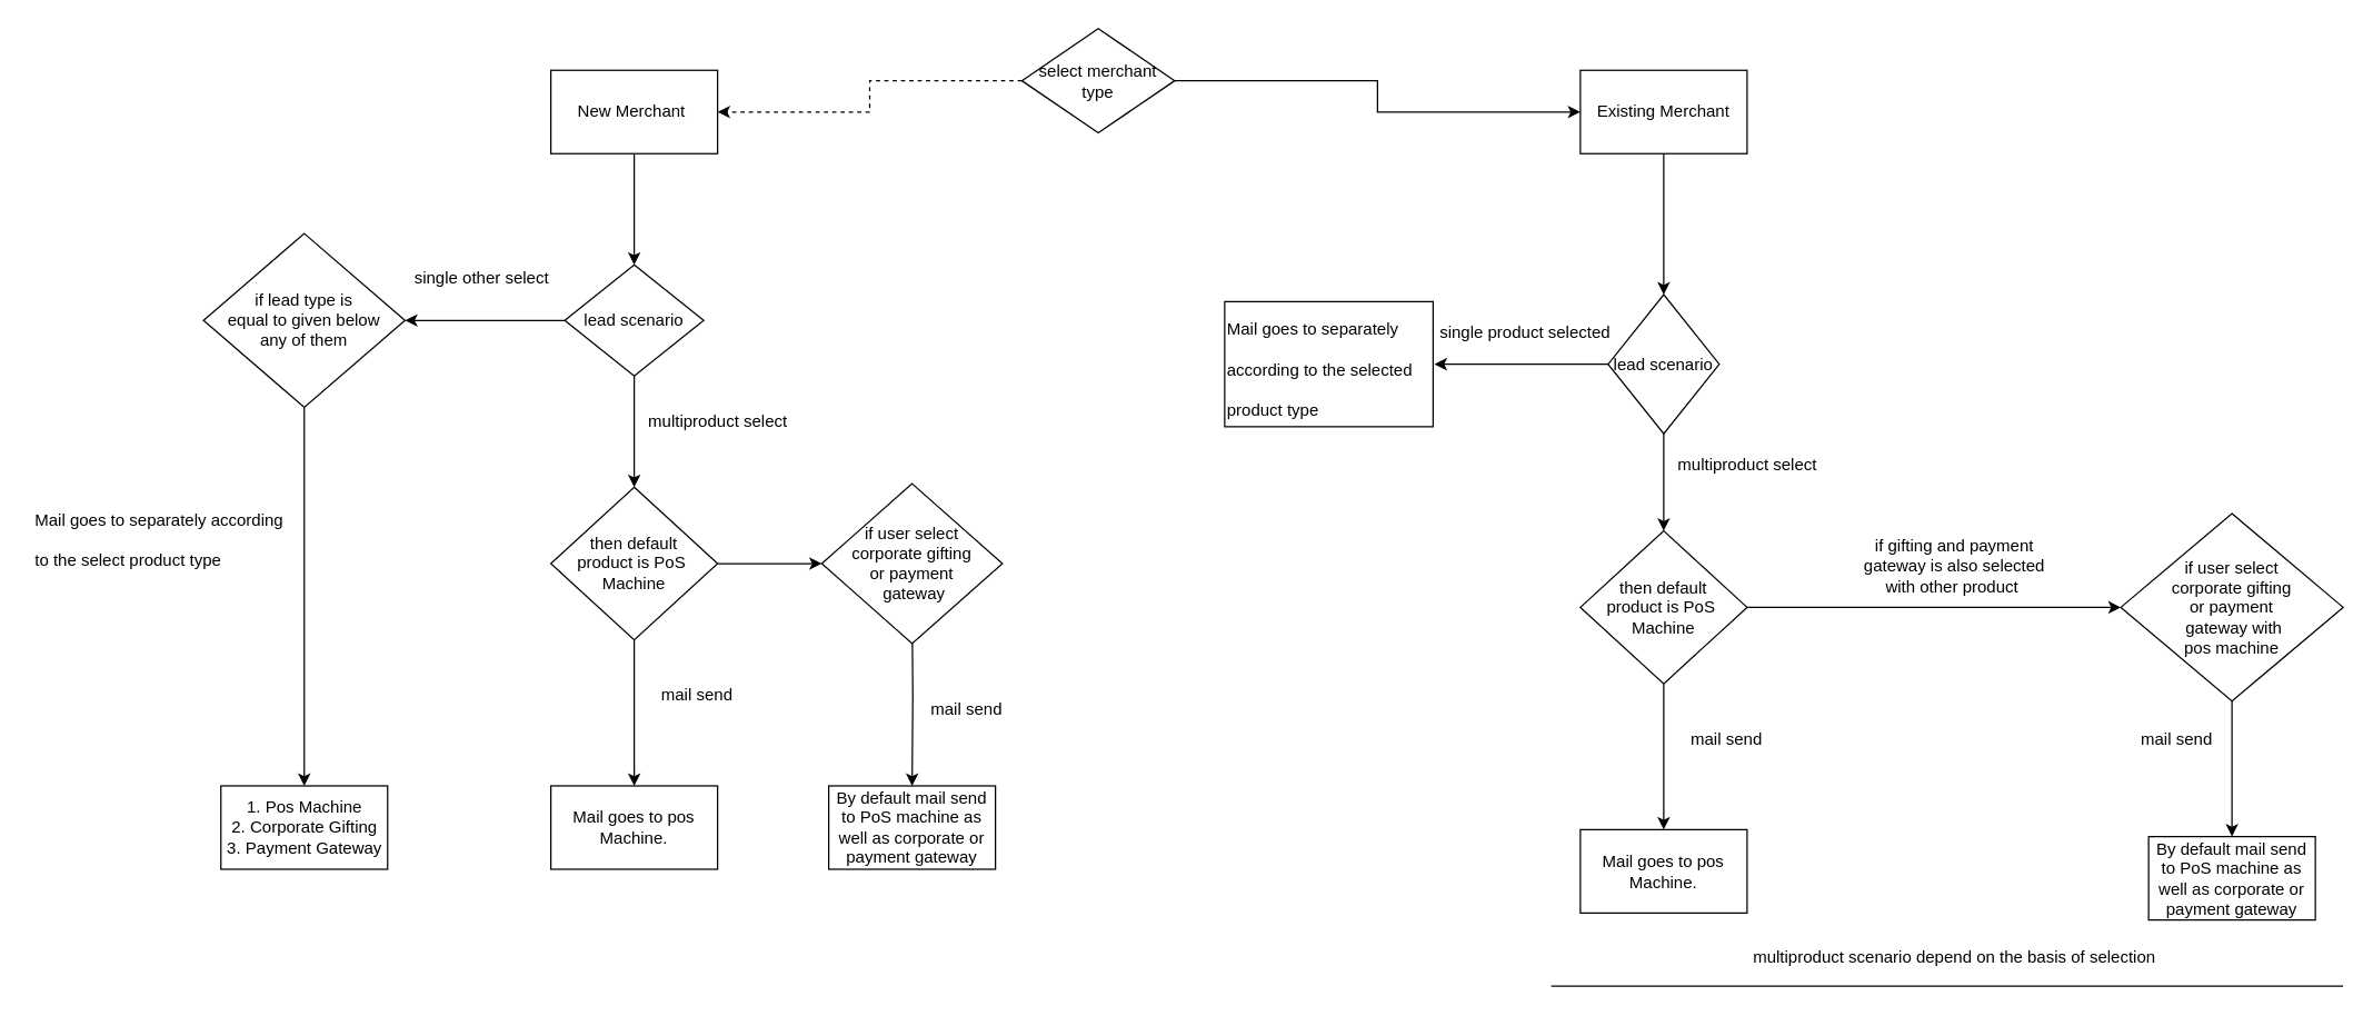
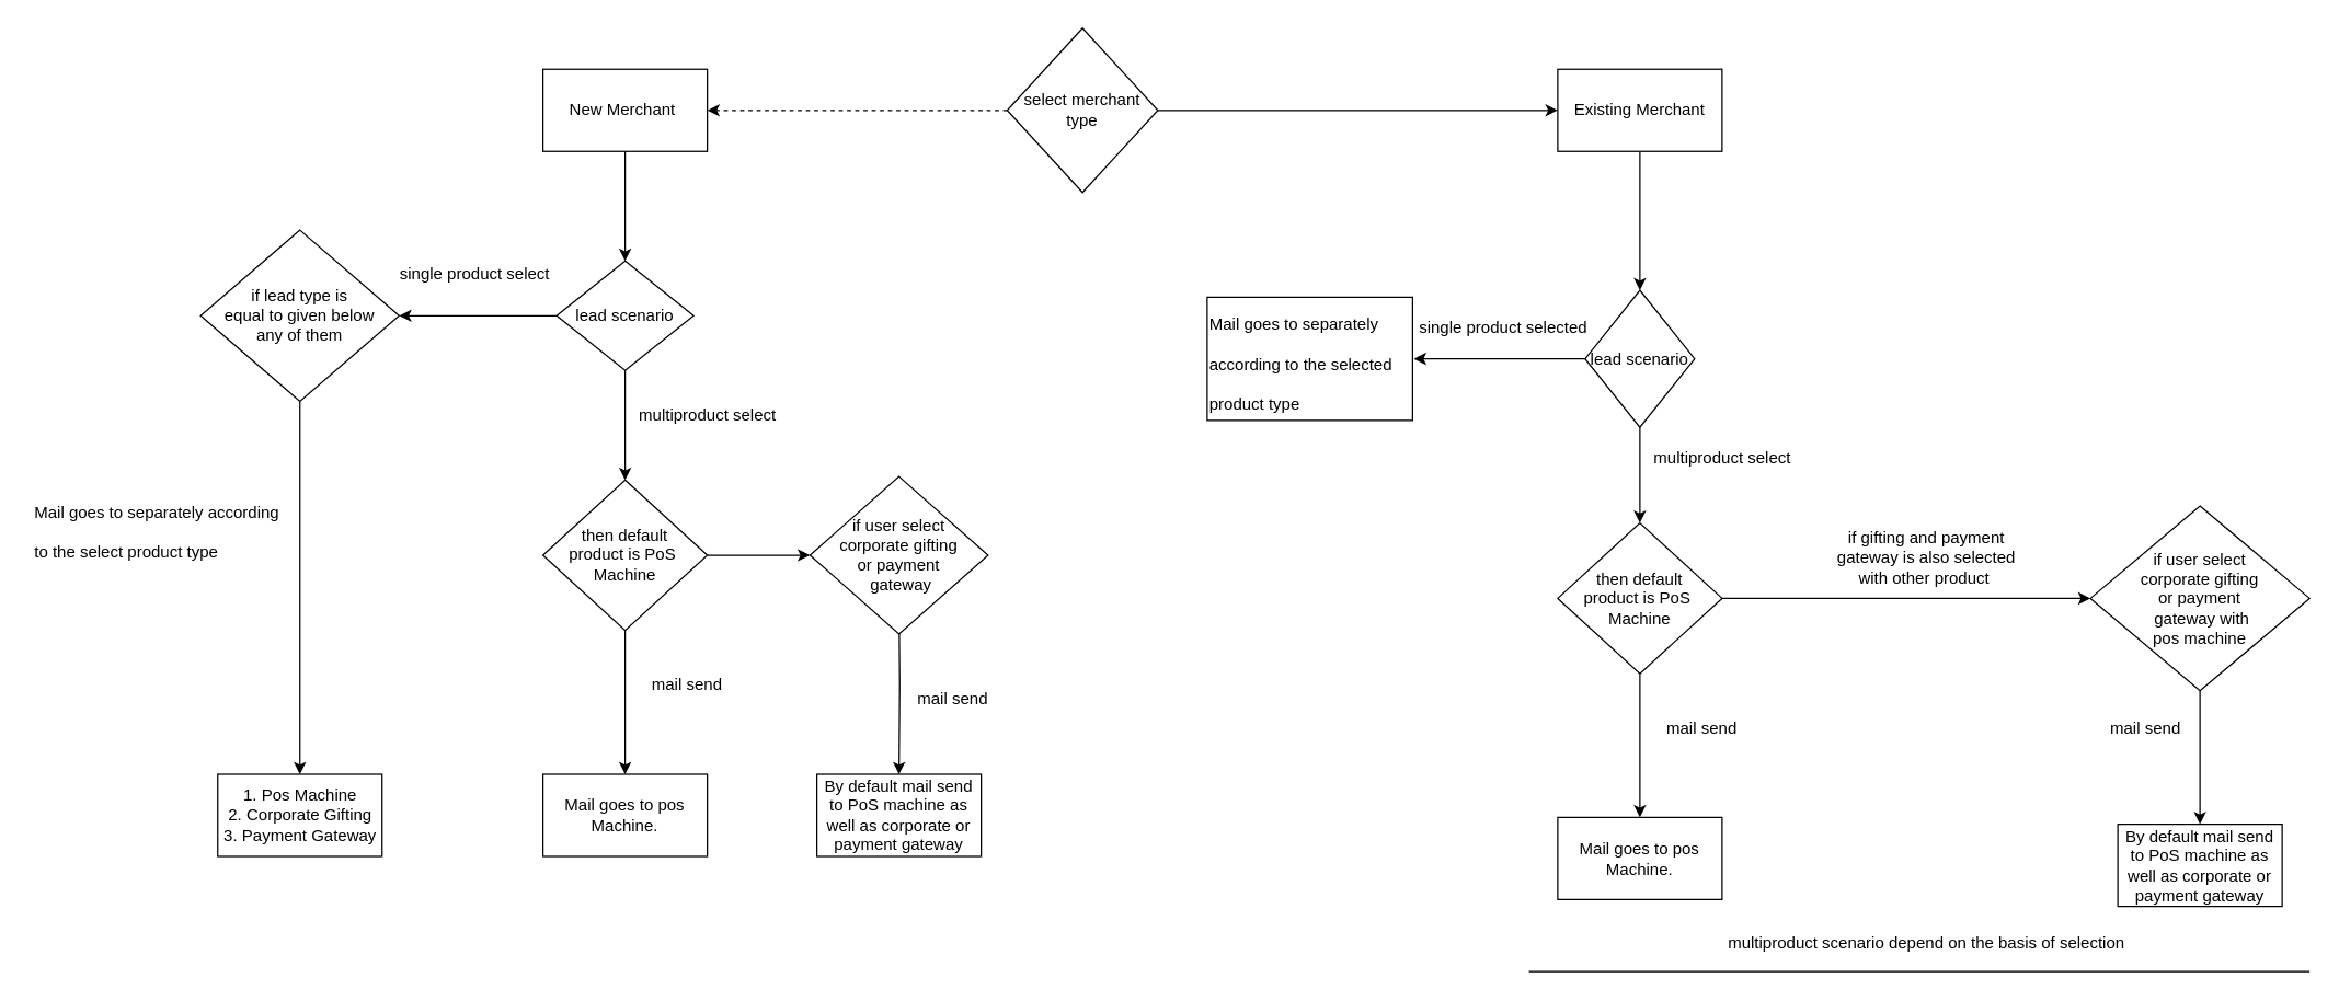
  <mxCell id="0" />
  <mxCell id="1" parent="0" />
  <mxCell id="2" value="" style="edgeStyle=orthogonalEdgeStyle;rounded=0;orthogonalLoop=1;jettySize=auto;html=1;exitX=0;exitY=0.5;exitDx=0;exitDy=0;dashed=1;" parent="1" source="4" target="6" edge="1"><mxGeometry relative="1" as="geometry"><mxPoint x="591" y="90" as="sourcePoint" /></mxGeometry></mxCell>
  <mxCell id="3" value="" style="edgeStyle=orthogonalEdgeStyle;rounded=0;orthogonalLoop=1;jettySize=auto;html=1;" parent="1" source="4" target="8" edge="1"><mxGeometry relative="1" as="geometry" /></mxCell>
- <mxCell id="4" value="select merchant type" style="rhombus;whiteSpace=wrap;html=1;" parent="1" vertex="1"><mxGeometry x="735" y="20" width="110" height="75" as="geometry" /></mxCell>
+ <mxCell id="4" value="select merchant type" style="rhombus;whiteSpace=wrap;html=1;" parent="1" vertex="1"><mxGeometry x="735" y="20" width="110" height="120" as="geometry" /></mxCell>
  <mxCell id="5" value="" style="edgeStyle=orthogonalEdgeStyle;rounded=0;orthogonalLoop=1;jettySize=auto;html=1;" parent="1" source="6" target="11" edge="1"><mxGeometry relative="1" as="geometry" /></mxCell>
  <mxCell id="6" value="New Merchant&amp;nbsp;" style="whiteSpace=wrap;html=1;" parent="1" vertex="1"><mxGeometry x="396" y="50" width="120" height="60" as="geometry" /></mxCell>
  <mxCell id="7" value="" style="edgeStyle=orthogonalEdgeStyle;rounded=0;orthogonalLoop=1;jettySize=auto;html=1;" parent="1" source="8" target="29" edge="1"><mxGeometry relative="1" as="geometry" /></mxCell>
  <mxCell id="8" value="Existing Merchant" style="whiteSpace=wrap;html=1;" parent="1" vertex="1"><mxGeometry x="1137" y="50" width="120" height="60" as="geometry" /></mxCell>
  <mxCell id="9" value="" style="edgeStyle=orthogonalEdgeStyle;rounded=0;orthogonalLoop=1;jettySize=auto;html=1;" parent="1" source="11" target="14" edge="1"><mxGeometry relative="1" as="geometry" /></mxCell>
  <mxCell id="10" value="" style="edgeStyle=orthogonalEdgeStyle;rounded=0;orthogonalLoop=1;jettySize=auto;html=1;" parent="1" source="11" target="19" edge="1"><mxGeometry relative="1" as="geometry" /></mxCell>
  <mxCell id="11" value="lead scenario" style="rhombus;whiteSpace=wrap;html=1;" parent="1" vertex="1"><mxGeometry x="406" y="190" width="100" height="80" as="geometry" /></mxCell>
- <mxCell id="12" value="single other select" style="text;html=1;align=center;verticalAlign=middle;resizable=0;points=[];autosize=1;" parent="1" vertex="1"><mxGeometry x="286" y="190" width="120" height="20" as="geometry" /></mxCell>
+ <mxCell id="12" value="single product select" style="text;html=1;align=center;verticalAlign=middle;resizable=0;points=[];autosize=1;" parent="1" vertex="1"><mxGeometry x="286" y="190" width="120" height="20" as="geometry" /></mxCell>
  <mxCell id="13" value="" style="edgeStyle=orthogonalEdgeStyle;rounded=0;orthogonalLoop=1;jettySize=auto;html=1;" parent="1" source="14" target="15" edge="1"><mxGeometry relative="1" as="geometry" /></mxCell>
  <mxCell id="14" value="if lead type is &lt;br&gt;equal to given below &lt;br&gt;any of them" style="rhombus;whiteSpace=wrap;html=1;" parent="1" vertex="1"><mxGeometry x="146" y="167.5" width="145" height="125" as="geometry" /></mxCell>
  <mxCell id="15" value="1. Pos Machine&lt;br&gt;2. Corporate Gifting&lt;br&gt;3. Payment Gateway" style="whiteSpace=wrap;html=1;" parent="1" vertex="1"><mxGeometry x="158.5" y="565" width="120" height="60" as="geometry" /></mxCell>
  <mxCell id="16" value="&lt;h1&gt;&lt;span style=&quot;font-size: 12px ; font-weight: 400 ; text-align: center&quot;&gt;Mail goes to separately according to the select product type&lt;/span&gt;&lt;br&gt;&lt;/h1&gt;" style="text;html=1;strokeColor=none;fillColor=none;spacing=5;spacingTop=-20;whiteSpace=wrap;overflow=hidden;rounded=0;" parent="1" vertex="1"><mxGeometry x="20" y="350" width="190" height="67.5" as="geometry" /></mxCell>
  <mxCell id="17" value="" style="edgeStyle=orthogonalEdgeStyle;rounded=0;orthogonalLoop=1;jettySize=auto;html=1;" parent="1" source="19" target="21" edge="1"><mxGeometry relative="1" as="geometry" /></mxCell>
  <mxCell id="18" value="" style="edgeStyle=orthogonalEdgeStyle;rounded=0;orthogonalLoop=1;jettySize=auto;html=1;entryX=0;entryY=0.5;entryDx=0;entryDy=0;" parent="1" source="19" target="24" edge="1"><mxGeometry relative="1" as="geometry"><mxPoint x="596" y="405" as="targetPoint" /></mxGeometry></mxCell>
  <mxCell id="19" value="then default&lt;br&gt;product is PoS&amp;nbsp;&lt;br&gt;Machine" style="rhombus;whiteSpace=wrap;html=1;" parent="1" vertex="1"><mxGeometry x="396" y="350" width="120" height="110" as="geometry" /></mxCell>
  <mxCell id="20" value="multiproduct select" style="text;html=1;align=center;verticalAlign=middle;resizable=0;points=[];autosize=1;" parent="1" vertex="1"><mxGeometry x="456" y="292.5" width="120" height="20" as="geometry" /></mxCell>
  <mxCell id="21" value="Mail goes to pos Machine." style="whiteSpace=wrap;html=1;" parent="1" vertex="1"><mxGeometry x="396" y="565" width="120" height="60" as="geometry" /></mxCell>
  <mxCell id="22" value="" style="edgeStyle=orthogonalEdgeStyle;rounded=0;orthogonalLoop=1;jettySize=auto;html=1;" parent="1" target="23" edge="1"><mxGeometry relative="1" as="geometry"><mxPoint x="656" y="435" as="sourcePoint" /></mxGeometry></mxCell>
  <mxCell id="23" value="By default mail send to PoS machine as well as corporate or payment gateway" style="whiteSpace=wrap;html=1;" parent="1" vertex="1"><mxGeometry x="596" y="565" width="120" height="60" as="geometry" /></mxCell>
  <mxCell id="24" value="&lt;span&gt;if user select &lt;br&gt;corporate gifting &lt;br&gt;or payment&lt;br&gt;&amp;nbsp;gateway&lt;/span&gt;" style="rhombus;whiteSpace=wrap;html=1;" parent="1" vertex="1"><mxGeometry x="591" y="347.5" width="130" height="115" as="geometry" /></mxCell>
  <mxCell id="25" value="mail send" style="text;html=1;align=center;verticalAlign=middle;resizable=0;points=[];autosize=1;" parent="1" vertex="1"><mxGeometry x="466" y="490" width="70" height="20" as="geometry" /></mxCell>
  <mxCell id="26" value="mail send" style="text;html=1;align=center;verticalAlign=middle;resizable=0;points=[];autosize=1;" parent="1" vertex="1"><mxGeometry x="660" y="500" width="70" height="20" as="geometry" /></mxCell>
  <mxCell id="27" value="" style="edgeStyle=orthogonalEdgeStyle;rounded=0;orthogonalLoop=1;jettySize=auto;html=1;" parent="1" source="29" edge="1"><mxGeometry relative="1" as="geometry"><mxPoint x="1032" y="261.5" as="targetPoint" /></mxGeometry></mxCell>
  <mxCell id="28" value="" style="edgeStyle=orthogonalEdgeStyle;rounded=0;orthogonalLoop=1;jettySize=auto;html=1;" parent="1" source="29" target="34" edge="1"><mxGeometry relative="1" as="geometry" /></mxCell>
  <mxCell id="29" value="lead scenario" style="rhombus;whiteSpace=wrap;html=1;direction=south;" parent="1" vertex="1"><mxGeometry x="1157" y="211.5" width="80" height="100" as="geometry" /></mxCell>
  <mxCell id="30" value="single product selected" style="text;html=1;align=center;verticalAlign=middle;resizable=0;points=[];autosize=1;" parent="1" vertex="1"><mxGeometry x="1027" y="229" width="140" height="20" as="geometry" /></mxCell>
  <mxCell id="31" value="&lt;h1&gt;&lt;span style=&quot;font-size: 12px ; font-weight: 400 ; line-height: 90%&quot;&gt;Mail goes to separately according to the selected product type&lt;/span&gt;&lt;/h1&gt;" style="whiteSpace=wrap;html=1;align=left;" parent="1" vertex="1"><mxGeometry x="881" y="216.5" width="150" height="90" as="geometry" /></mxCell>
  <mxCell id="32" value="" style="edgeStyle=orthogonalEdgeStyle;rounded=0;orthogonalLoop=1;jettySize=auto;html=1;" parent="1" source="34" target="36" edge="1"><mxGeometry relative="1" as="geometry" /></mxCell>
  <mxCell id="33" value="" style="edgeStyle=orthogonalEdgeStyle;rounded=0;orthogonalLoop=1;jettySize=auto;html=1;entryX=0;entryY=0.5;entryDx=0;entryDy=0;" parent="1" source="34" target="38" edge="1"><mxGeometry relative="1" as="geometry"><mxPoint x="1337" y="436.5" as="targetPoint" /></mxGeometry></mxCell>
  <mxCell id="34" value="then default&lt;br&gt;product is PoS&amp;nbsp;&lt;br&gt;Machine" style="rhombus;whiteSpace=wrap;html=1;" parent="1" vertex="1"><mxGeometry x="1137" y="381.5" width="120" height="110" as="geometry" /></mxCell>
  <mxCell id="35" value="multiproduct select" style="text;html=1;align=center;verticalAlign=middle;resizable=0;points=[];autosize=1;" parent="1" vertex="1"><mxGeometry x="1197" y="324" width="120" height="20" as="geometry" /></mxCell>
  <mxCell id="36" value="Mail goes to pos Machine." style="whiteSpace=wrap;html=1;" parent="1" vertex="1"><mxGeometry x="1137" y="596.5" width="120" height="60" as="geometry" /></mxCell>
  <mxCell id="37" value="" style="edgeStyle=orthogonalEdgeStyle;rounded=0;orthogonalLoop=1;jettySize=auto;html=1;" parent="1" source="38" target="42" edge="1"><mxGeometry relative="1" as="geometry" /></mxCell>
  <mxCell id="38" value="&lt;span&gt;if user select &lt;br&gt;corporate gifting &lt;br&gt;or payment&lt;br&gt;&amp;nbsp;gateway with&lt;br&gt;pos machine&lt;br&gt;&lt;/span&gt;" style="rhombus;whiteSpace=wrap;html=1;" parent="1" vertex="1"><mxGeometry x="1526" y="369" width="160" height="135" as="geometry" /></mxCell>
  <mxCell id="39" value="mail send" style="text;html=1;align=center;verticalAlign=middle;resizable=0;points=[];autosize=1;" parent="1" vertex="1"><mxGeometry x="1207" y="521.5" width="70" height="20" as="geometry" /></mxCell>
  <mxCell id="40" value="mail send" style="text;html=1;align=center;verticalAlign=middle;resizable=0;points=[];autosize=1;" parent="1" vertex="1"><mxGeometry x="1531" y="521.5" width="70" height="20" as="geometry" /></mxCell>
  <mxCell id="41" value="if gifting and payment &lt;br&gt;gateway is also selected &lt;br&gt;with other product&amp;nbsp;" style="text;html=1;align=center;verticalAlign=middle;resizable=0;points=[];autosize=1;" parent="1" vertex="1"><mxGeometry x="1331" y="381.5" width="150" height="50" as="geometry" /></mxCell>
  <mxCell id="42" value="&lt;span&gt;By default mail send to PoS machine as well as corporate or payment gateway&lt;/span&gt;" style="whiteSpace=wrap;html=1;" parent="1" vertex="1"><mxGeometry x="1546" y="601.5" width="120" height="60" as="geometry" /></mxCell>
  <mxCell id="43" value="" style="endArrow=none;html=1;" parent="1" edge="1"><mxGeometry width="50" height="50" relative="1" as="geometry"><mxPoint x="1116" y="709" as="sourcePoint" /><mxPoint x="1686" y="709" as="targetPoint" /><Array as="points"><mxPoint x="1366" y="709" /></Array></mxGeometry></mxCell>
  <mxCell id="44" value="multiproduct scenario depend on the basis of selection" style="text;html=1;align=center;verticalAlign=middle;resizable=0;points=[];autosize=1;" parent="1" vertex="1"><mxGeometry x="1251" y="679" width="310" height="20" as="geometry" /></mxCell>
